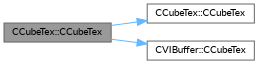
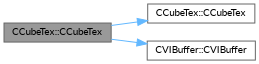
  digraph {
    rankdir=LR
    fontname=Lato
    node [color=grey40 fillcolor=white fontname=Lato fontsize=10 shape=box style=filled]
    edge [color=steelblue1 fontname=Lato fontsize=10 labelfontname=Helvetica labelfontsize=10 style=solid]
    n1 [color=gray40 fillcolor=grey60 fontcolor=black height=0.2 label="CCubeTex::CCubeTex" width=0.4]
    n2 [height=0.2 label="CCubeTex::CCubeTex" width=0.4]
-   n3 [height=0.2 label="CVIBuffer::CCubeTex" width=0.4]
+   n3 [height=0.2 label="CVIBuffer::CVIBuffer" width=0.4]
    n1 -> n2
    n1 -> n3
  }
